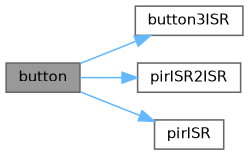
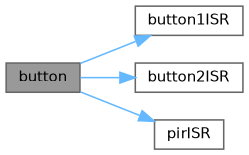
  digraph {
    rankdir=LR
    node [color=grey40 fillcolor=white fontname=Helvetica fontsize=10 shape=box style=filled]
    edge [color=steelblue1 fontname=Helvetica fontsize=10 labelfontname=Helvetica labelfontsize=10 style=solid]
    n1 [color=gray40 fillcolor=grey60 fontcolor=black height=0.2 label=button width=0.4]
-   n2 [height=0.2 label=button3ISR width=0.4]
-   n3 [height=0.2 label=pirISR2ISR width=0.4]
+   n2 [height=0.2 label=button1ISR width=0.4]
+   n3 [height=0.2 label=button2ISR width=0.4]
    n4 [height=0.2 label=pirISR width=0.4]
    n1 -> n2
    n1 -> n3
    n1 -> n4
  }
